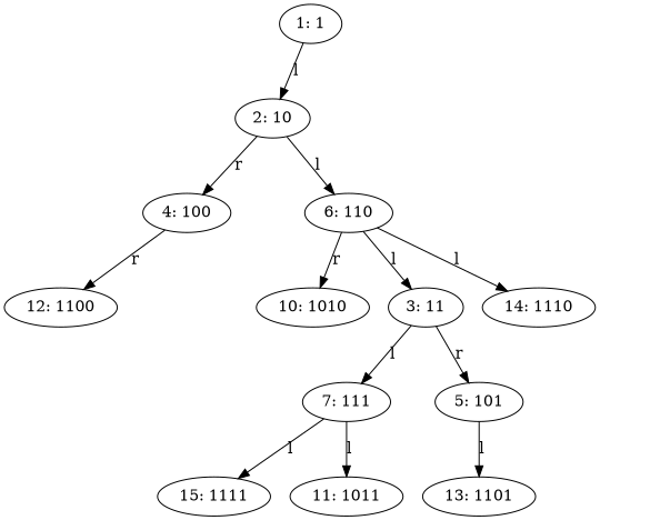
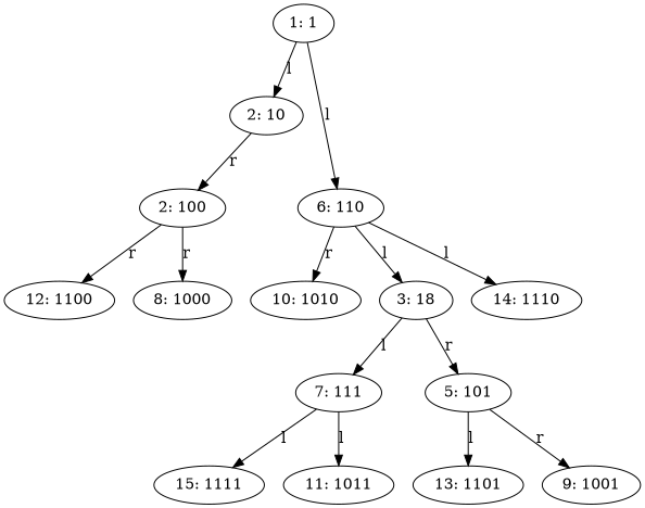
  digraph {
    n1 [label="1: 1"]
    n2 [label="2: 10"]
-   n3 [label="3: 11"]
+   n3 [label="3: 18"]
    n4 [label="7: 111"]
    n5 [label="5: 101"]
    n6 [label="6: 110"]
-   n7 [label="4: 100"]
+   n7 [label="2: 100"]
    n8 [label="15: 1111"]
    n9 [label="11: 1011"]
    n10 [label="13: 1101"]
+   n11 [label="9: 1001"]
    n12 [label="14: 1110"]
    n13 [label="10: 1010"]
    n14 [label="12: 1100"]
+   n15 [label="8: 1000"]
    n1 -> n2 [label=l]
-   n2 -> n6 [label=l]
+   n1 -> n6 [label=l]
    n2 -> n7 [label=r]
    n3 -> n4 [label=l]
    n3 -> n5 [label=r]
    n4 -> n8 [label=l]
    n4 -> n9 [label=l]
    n5 -> n10 [label=l]
+   n5 -> n11 [label=r]
    n6 -> n3 [label=l]
    n6 -> n12 [label=l]
    n6 -> n13 [label=r]
    n7 -> n14 [label=r]
+   n7 -> n15 [label=r]
  }
